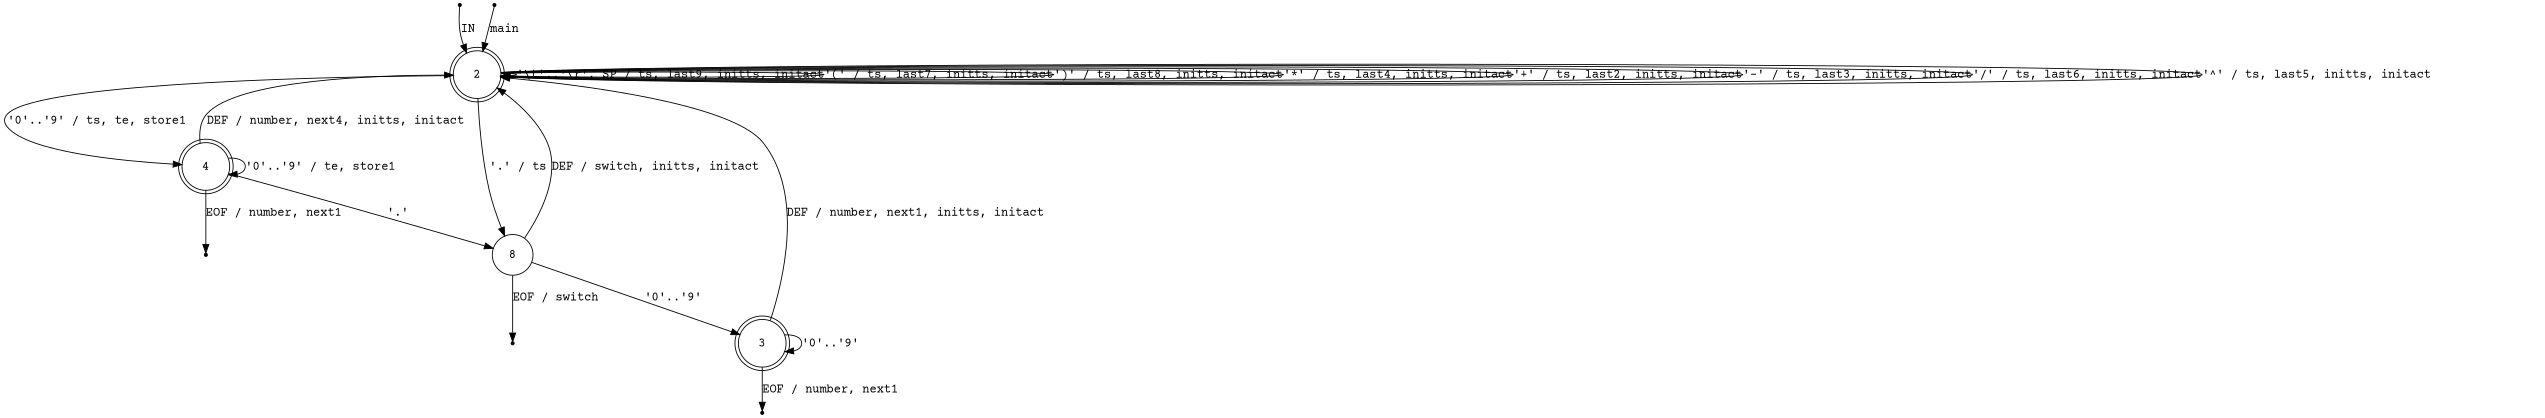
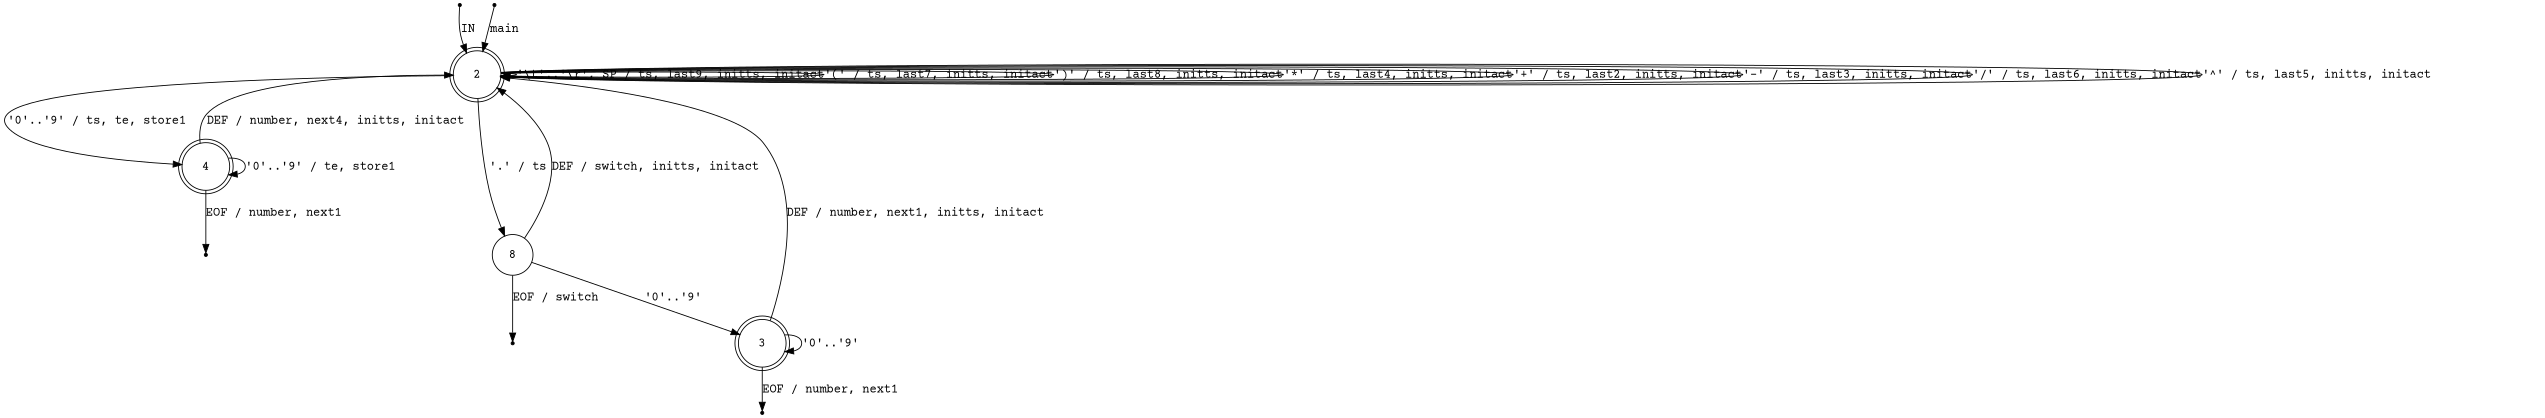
  digraph {
    fontname="Courier Prime"
    rankdir=TB
    node [fontname="Courier Prime" shape=point]
    edge [fontname="Courier Prime"]
    2 [fixedsize=true height=0.65 shape=doublecircle]
    ENTRY
    4 [fixedsize=true height=0.65 shape=doublecircle]
    n4 [fixedsize=true height=0.65 label=8 shape=circle]
    en_2
    eof_4
    eof_1
    3 [fixedsize=true height=0.65 shape=doublecircle]
    eof_3
    2 -> 2 [label="'\\t'..'\\r', SP / ts, last9, initts, initact"]
    2 -> 2 [label="'(' / ts, last7, initts, initact"]
    2 -> 2 [label="')' / ts, last8, initts, initact"]
    2 -> 2 [label="'*' / ts, last4, initts, initact"]
    2 -> 2 [label="'+' / ts, last2, initts, initact"]
    2 -> 2 [label="'-' / ts, last3, initts, initact"]
    2 -> 2 [label="'/' / ts, last6, initts, initact"]
    2 -> 2 [label="'^' / ts, last5, initts, initact"]
    2 -> 4 [label="'0'..'9' / ts, te, store1"]
    2 -> n4 [label="'.' / ts"]
    ENTRY -> 2 [label=IN]
    4 -> 2 [label="DEF / number, next4, initts, initact"]
    4 -> 4 [label="'0'..'9' / te, store1"]
-   4 -> n4 [label="'.'"]
    4 -> eof_4 [label="EOF / number, next1"]
    n4 -> 2 [label="DEF / switch, initts, initact"]
    n4 -> eof_1 [label="EOF / switch"]
    n4 -> 3 [label="'0'..'9'"]
    en_2 -> 2 [label=main]
    3 -> 2 [label="DEF / number, next1, initts, initact"]
    3 -> 3 [label="'0'..'9'"]
    3 -> eof_3 [label="EOF / number, next1"]
  }
